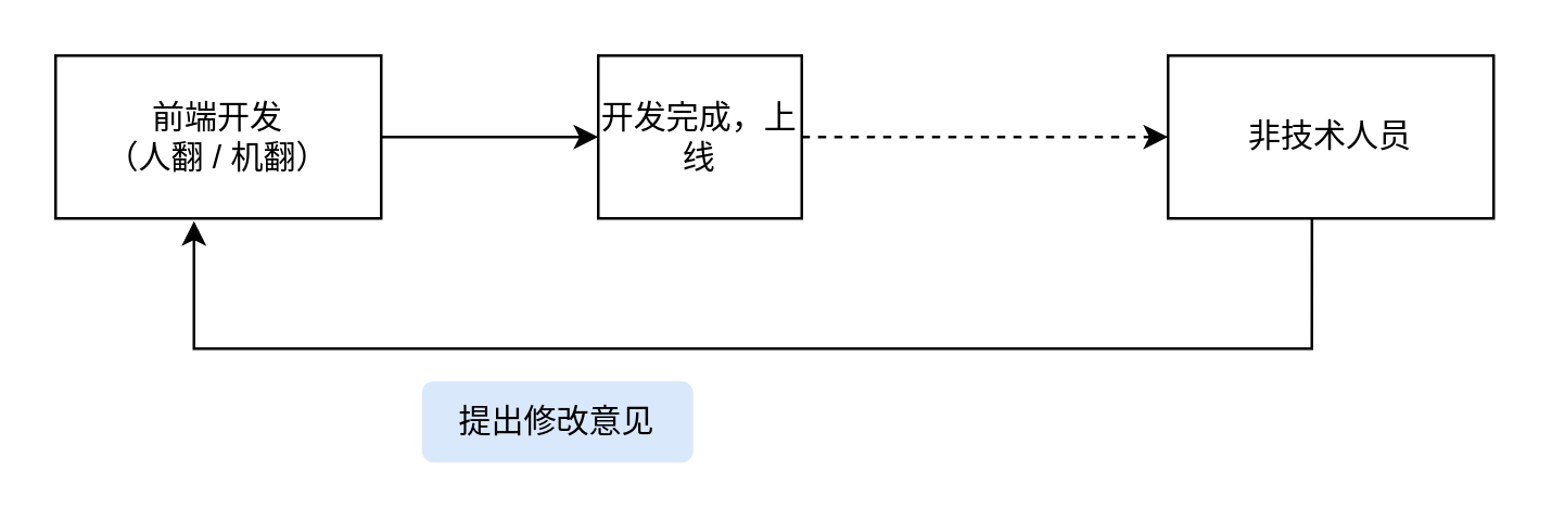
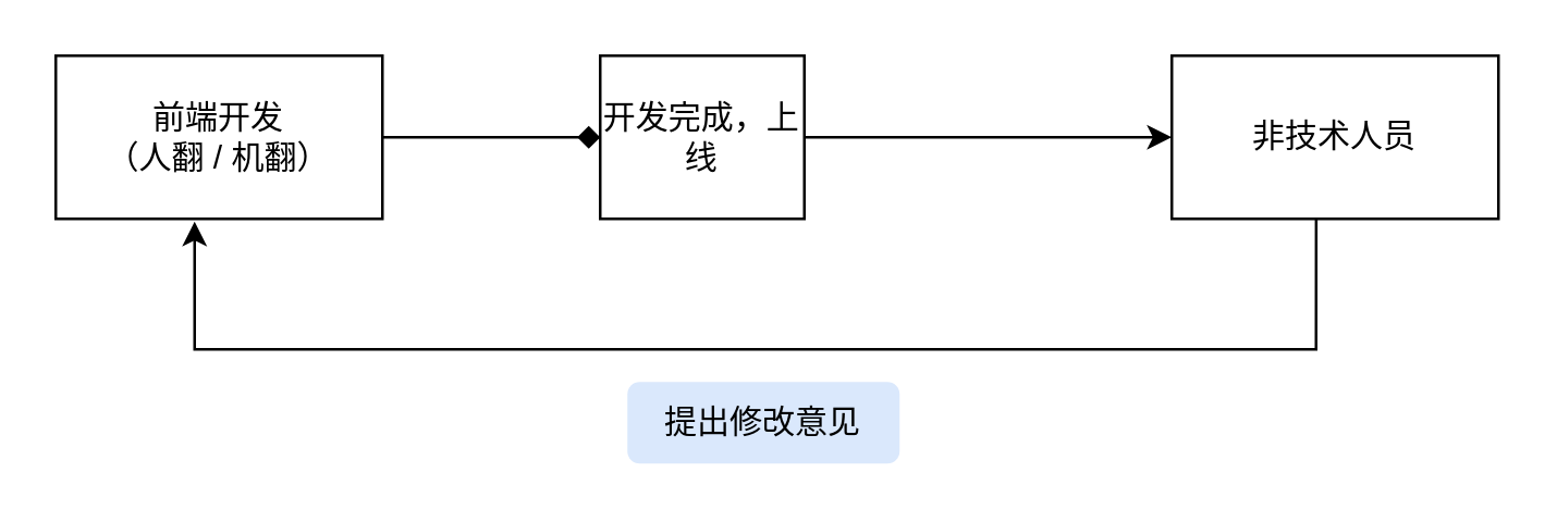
  <mxCell id="0" />
  <mxCell id="1" parent="0" />
- <mxCell id="2" value="" style="edgeStyle=orthogonalEdgeStyle;rounded=0;orthogonalLoop=1;jettySize=auto;html=1;" edge="1" parent="1" source="3" target="5"><mxGeometry relative="1" as="geometry" /></mxCell>
+ <mxCell id="2" value="" style="edgeStyle=orthogonalEdgeStyle;rounded=0;orthogonalLoop=1;jettySize=auto;html=1;endArrow=diamond;" edge="1" parent="1" source="3" target="5"><mxGeometry relative="1" as="geometry" /></mxCell>
  <mxCell id="3" value="前端开发&lt;br&gt;（人翻 / 机翻）" style="rounded=0;whiteSpace=wrap;html=1;" vertex="1" parent="1"><mxGeometry x="20" y="20" width="120" height="60" as="geometry" /></mxCell>
- <mxCell id="4" value="" style="edgeStyle=orthogonalEdgeStyle;rounded=0;orthogonalLoop=1;jettySize=auto;html=1;dashed=1;" edge="1" parent="1" source="5" target="6"><mxGeometry relative="1" as="geometry" /></mxCell>
+ <mxCell id="4" value="" style="edgeStyle=orthogonalEdgeStyle;rounded=0;orthogonalLoop=1;jettySize=auto;html=1;" edge="1" parent="1" source="5" target="6"><mxGeometry relative="1" as="geometry" /></mxCell>
  <mxCell id="5" value="开发完成，上线" style="rounded=0;whiteSpace=wrap;html=1;" vertex="1" parent="1"><mxGeometry x="220" y="20" width="75" height="60" as="geometry" /></mxCell>
  <mxCell id="6" value="非技术人员" style="rounded=0;whiteSpace=wrap;html=1;" vertex="1" parent="1"><mxGeometry x="430" y="20" width="120" height="60" as="geometry" /></mxCell>
  <mxCell id="7" value="" style="endArrow=classic;html=1;rounded=0;exitX=0.442;exitY=1.033;exitDx=0;exitDy=0;exitPerimeter=0;entryX=0.425;entryY=1.05;entryDx=0;entryDy=0;entryPerimeter=0;" edge="1" parent="1"><mxGeometry width="50" height="50" relative="1" as="geometry"><mxPoint x="483.04" y="79.98" as="sourcePoint" /><mxPoint x="71" y="81" as="targetPoint" /><Array as="points"><mxPoint x="483" y="128" /><mxPoint x="71" y="128" /></Array></mxGeometry></mxCell>
- <mxCell id="8" value="&lt;span style=&quot;&quot;&gt;提出修改意见&lt;/span&gt;" style="rounded=1;whiteSpace=wrap;html=1;fillColor=#dae8fc;strokeColor=none;" vertex="1" parent="1"><mxGeometry x="155" y="140" width="100" height="30" as="geometry" /></mxCell>
+ <mxCell id="8" value="&lt;span style=&quot;&quot;&gt;提出修改意见&lt;/span&gt;" style="rounded=1;whiteSpace=wrap;html=1;fillColor=#dae8fc;strokeColor=none;" vertex="1" parent="1"><mxGeometry x="230" y="140" width="100" height="30" as="geometry" /></mxCell>
